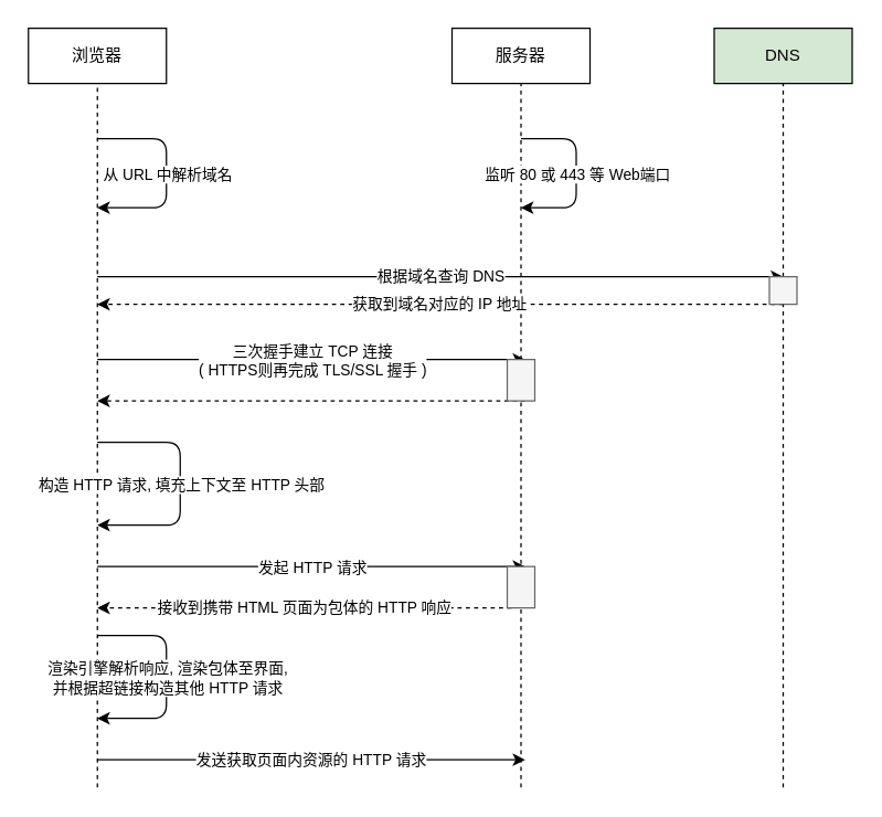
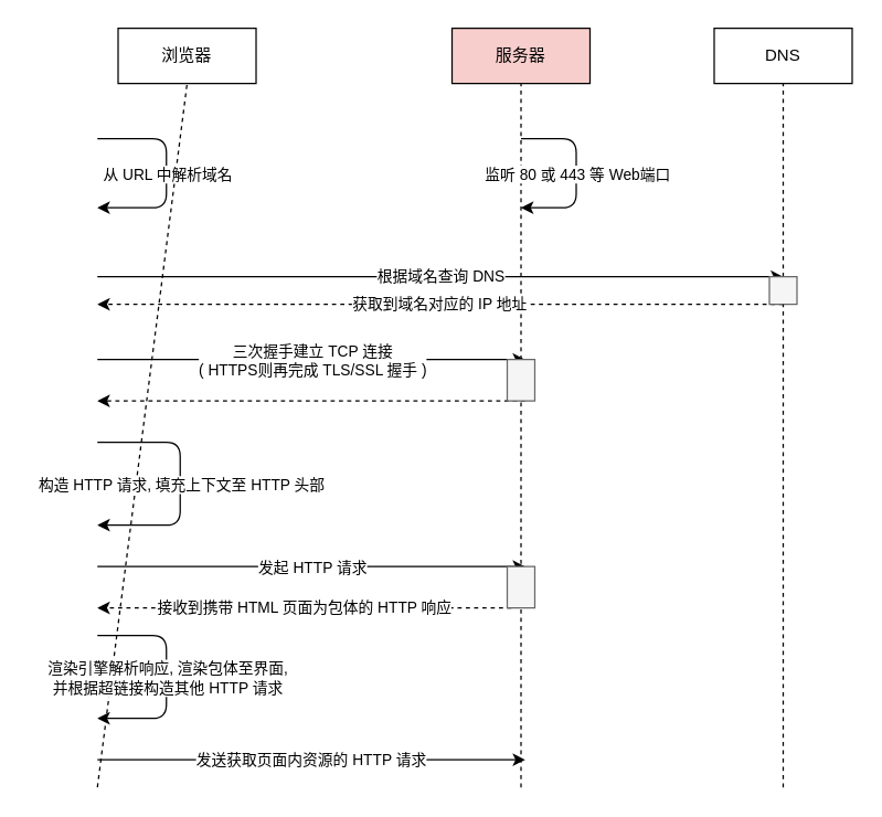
  <mxCell id="0" />
  <mxCell id="1" parent="0" />
- <mxCell id="2" value="浏览器" style="rounded=0;whiteSpace=wrap;html=1;" vertex="1" parent="1"><mxGeometry x="20" y="20" width="100" height="40" as="geometry" /></mxCell>
- <mxCell id="3" value="DNS" style="rounded=0;whiteSpace=wrap;html=1;fillColor=#d5e8d4;" vertex="1" parent="1"><mxGeometry x="517" y="20" width="100" height="40" as="geometry" /></mxCell>
- <mxCell id="4" value="服务器" style="rounded=0;whiteSpace=wrap;html=1;" vertex="1" parent="1"><mxGeometry x="327" y="20" width="100" height="40" as="geometry" /></mxCell>
+ <mxCell id="2" value="浏览器" style="rounded=0;whiteSpace=wrap;html=1;" vertex="1" parent="1"><mxGeometry x="85" y="20" width="100" height="40" as="geometry" /></mxCell>
+ <mxCell id="3" value="DNS" style="rounded=0;whiteSpace=wrap;html=1;" vertex="1" parent="1"><mxGeometry x="517" y="20" width="100" height="40" as="geometry" /></mxCell>
+ <mxCell id="4" value="服务器" style="rounded=0;whiteSpace=wrap;html=1;fillColor=#f8cecc;" vertex="1" parent="1"><mxGeometry x="327" y="20" width="100" height="40" as="geometry" /></mxCell>
  <mxCell id="5" value="" style="endArrow=none;dashed=1;html=1;entryX=0.5;entryY=1;entryDx=0;entryDy=0;" edge="1" parent="1" target="2"><mxGeometry width="50" height="50" relative="1" as="geometry"><mxPoint x="70" y="570" as="sourcePoint" /><mxPoint x="280" y="310" as="targetPoint" /></mxGeometry></mxCell>
  <mxCell id="6" value="" style="endArrow=none;dashed=1;html=1;entryX=0.5;entryY=1;entryDx=0;entryDy=0;" edge="1" parent="1" source="19" target="4"><mxGeometry width="50" height="50" relative="1" as="geometry"><mxPoint x="377" y="540" as="sourcePoint" /><mxPoint x="417" y="310" as="targetPoint" /></mxGeometry></mxCell>
  <mxCell id="7" value="" style="endArrow=none;dashed=1;html=1;entryX=0.5;entryY=1;entryDx=0;entryDy=0;" edge="1" parent="1" source="14" target="3"><mxGeometry width="50" height="50" relative="1" as="geometry"><mxPoint x="567" y="540" as="sourcePoint" /><mxPoint x="417" y="310" as="targetPoint" /></mxGeometry></mxCell>
  <mxCell id="8" value="" style="endArrow=classic;html=1;" edge="1" parent="1"><mxGeometry relative="1" as="geometry"><mxPoint x="70" y="100" as="sourcePoint" /><mxPoint x="70" y="150" as="targetPoint" /><Array as="points"><mxPoint x="120" y="100" /><mxPoint x="120" y="150" /></Array></mxGeometry></mxCell>
  <mxCell id="9" value="从 URL 中解析域名" style="edgeLabel;resizable=0;html=1;align=center;verticalAlign=middle;" connectable="0" vertex="1" parent="8"><mxGeometry relative="1" as="geometry" /></mxCell>
  <mxCell id="10" value="" style="endArrow=classic;html=1;" edge="1" parent="1"><mxGeometry relative="1" as="geometry"><mxPoint x="377" y="100" as="sourcePoint" /><mxPoint x="377" y="150" as="targetPoint" /><Array as="points"><mxPoint x="417" y="100" /><mxPoint x="417" y="150" /></Array></mxGeometry></mxCell>
  <mxCell id="11" value="监听 80 或 443 等 Web端口" style="edgeLabel;resizable=0;html=1;align=center;verticalAlign=middle;" connectable="0" vertex="1" parent="10"><mxGeometry relative="1" as="geometry" /></mxCell>
  <mxCell id="12" value="根据域名查询 DNS" style="endArrow=classic;html=1;entryX=0.5;entryY=0;entryDx=0;entryDy=0;" edge="1" parent="1" target="14"><mxGeometry relative="1" as="geometry"><mxPoint x="70" y="200" as="sourcePoint" /><mxPoint x="430" y="200" as="targetPoint" /></mxGeometry></mxCell>
  <mxCell id="13" value="获取到域名对应的 IP 地址" style="endArrow=classic;html=1;dashed=1;exitX=0.5;exitY=1;exitDx=0;exitDy=0;" edge="1" parent="1" source="14"><mxGeometry relative="1" as="geometry"><mxPoint x="430" y="220" as="sourcePoint" /><mxPoint x="70" y="220" as="targetPoint" /></mxGeometry></mxCell>
  <mxCell id="14" value="" style="rounded=0;whiteSpace=wrap;html=1;fillColor=#f5f5f5;strokeColor=#666666;fontColor=#333333;" vertex="1" parent="1"><mxGeometry x="557" y="200" width="20" height="20" as="geometry" /></mxCell>
  <mxCell id="15" value="" style="endArrow=none;dashed=1;html=1;entryX=0.5;entryY=1;entryDx=0;entryDy=0;" edge="1" parent="1" target="14"><mxGeometry width="50" height="50" relative="1" as="geometry"><mxPoint x="567" y="570" as="sourcePoint" /><mxPoint x="567" y="60" as="targetPoint" /></mxGeometry></mxCell>
  <mxCell id="16" value="" style="endArrow=classic;html=1;" edge="1" parent="1"><mxGeometry relative="1" as="geometry"><mxPoint x="70" y="260" as="sourcePoint" /><mxPoint x="380" y="260" as="targetPoint" /></mxGeometry></mxCell>
  <mxCell id="17" value="三次握手建立 TCP 连接&lt;br&gt;( HTTPS则再完成 TLS/SSL 握手 )" style="edgeLabel;resizable=0;html=1;align=center;verticalAlign=middle;" connectable="0" vertex="1" parent="16"><mxGeometry relative="1" as="geometry" /></mxCell>
  <mxCell id="18" value="" style="endArrow=classic;html=1;dashed=1;" edge="1" parent="1"><mxGeometry width="50" height="50" relative="1" as="geometry"><mxPoint x="380" y="290" as="sourcePoint" /><mxPoint x="70" y="290" as="targetPoint" /></mxGeometry></mxCell>
  <mxCell id="19" value="" style="rounded=0;whiteSpace=wrap;html=1;fillColor=#f5f5f5;strokeColor=#666666;fontColor=#333333;" vertex="1" parent="1"><mxGeometry x="367" y="260" width="20" height="30" as="geometry" /></mxCell>
  <mxCell id="20" value="" style="endArrow=none;dashed=1;html=1;entryX=0.5;entryY=1;entryDx=0;entryDy=0;" edge="1" parent="1" target="19"><mxGeometry width="50" height="50" relative="1" as="geometry"><mxPoint x="377" y="570" as="sourcePoint" /><mxPoint x="377" y="60" as="targetPoint" /></mxGeometry></mxCell>
  <mxCell id="21" value="" style="endArrow=classic;html=1;" edge="1" parent="1"><mxGeometry relative="1" as="geometry"><mxPoint x="70" y="320" as="sourcePoint" /><mxPoint x="70" y="380" as="targetPoint" /><Array as="points"><mxPoint x="130" y="320" /><mxPoint x="130" y="380" /></Array></mxGeometry></mxCell>
  <mxCell id="22" value="构造 HTTP 请求, 填充上下文至 HTTP 头部" style="edgeLabel;resizable=0;html=1;align=center;verticalAlign=middle;" connectable="0" vertex="1" parent="21"><mxGeometry relative="1" as="geometry" /></mxCell>
  <mxCell id="23" value="" style="endArrow=classic;html=1;" edge="1" parent="1"><mxGeometry relative="1" as="geometry"><mxPoint x="70" y="410" as="sourcePoint" /><mxPoint x="380" y="410" as="targetPoint" /></mxGeometry></mxCell>
  <mxCell id="24" value="发起 HTTP 请求" style="edgeLabel;resizable=0;html=1;align=center;verticalAlign=middle;" connectable="0" vertex="1" parent="23"><mxGeometry relative="1" as="geometry" /></mxCell>
  <mxCell id="25" value="接收到携带 HTML 页面为包体的 HTTP 响应" style="endArrow=classic;html=1;dashed=1;" edge="1" parent="1"><mxGeometry relative="1" as="geometry"><mxPoint x="370" y="440" as="sourcePoint" /><mxPoint x="70" y="440" as="targetPoint" /></mxGeometry></mxCell>
  <mxCell id="26" value="" style="rounded=0;whiteSpace=wrap;html=1;fillColor=#f5f5f5;strokeColor=#666666;fontColor=#333333;" vertex="1" parent="1"><mxGeometry x="367" y="410" width="20" height="30" as="geometry" /></mxCell>
  <mxCell id="27" value="" style="endArrow=classic;html=1;" edge="1" parent="1"><mxGeometry relative="1" as="geometry"><mxPoint x="70" y="460" as="sourcePoint" /><mxPoint x="70" y="520" as="targetPoint" /><Array as="points"><mxPoint x="120" y="460" /><mxPoint x="120" y="520" /></Array></mxGeometry></mxCell>
  <mxCell id="28" value="渲染引擎解析响应, 渲染包体至界面, &lt;br&gt;并根据超链接构造其他 HTTP 请求" style="edgeLabel;resizable=0;html=1;align=center;verticalAlign=middle;" connectable="0" vertex="1" parent="27"><mxGeometry relative="1" as="geometry" /></mxCell>
  <mxCell id="29" value="发送获取页面内资源的 HTTP 请求" style="endArrow=classic;html=1;" edge="1" parent="1"><mxGeometry relative="1" as="geometry"><mxPoint x="70" y="550" as="sourcePoint" /><mxPoint x="380" y="550" as="targetPoint" /></mxGeometry></mxCell>
